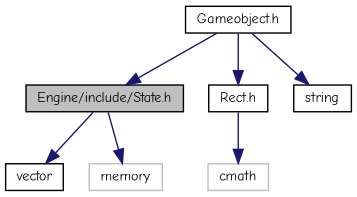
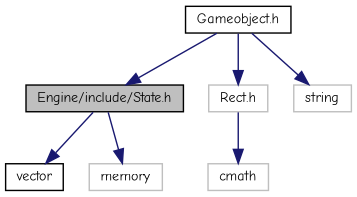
  digraph {
    fontname="Comic Neue"
    node [color=black fillcolor=white fontname="Comic Neue" fontsize=10 shape=record style=filled]
    edge [color=midnightblue fontname="Comic Neue" fontsize=10 labelfontname=Helvetica labelfontsize=10 style=solid]
    n1 [fillcolor=grey75 fontcolor=black height=0.2 label="Engine/include/State.h" width=0.4]
    n2 [height=0.2 label=vector width=0.4]
    n3 [color=grey75 height=0.2 label=memory width=0.4]
    n4 [height=0.2 label="Gameobject.h" width=0.4]
-   n5 [height=0.2 label="Rect.h" width=0.4]
-   n6 [height=0.2 label=string width=0.4]
+   n5 [color=grey75 height=0.2 label="Rect.h" width=0.4]
+   n6 [color=grey75 height=0.2 label=string width=0.4]
    n7 [color=grey75 height=0.2 label=cmath width=0.4]
    n1 -> n2
    n1 -> n3
    n4 -> n1
    n4 -> n5
    n4 -> n6
    n5 -> n7
  }
